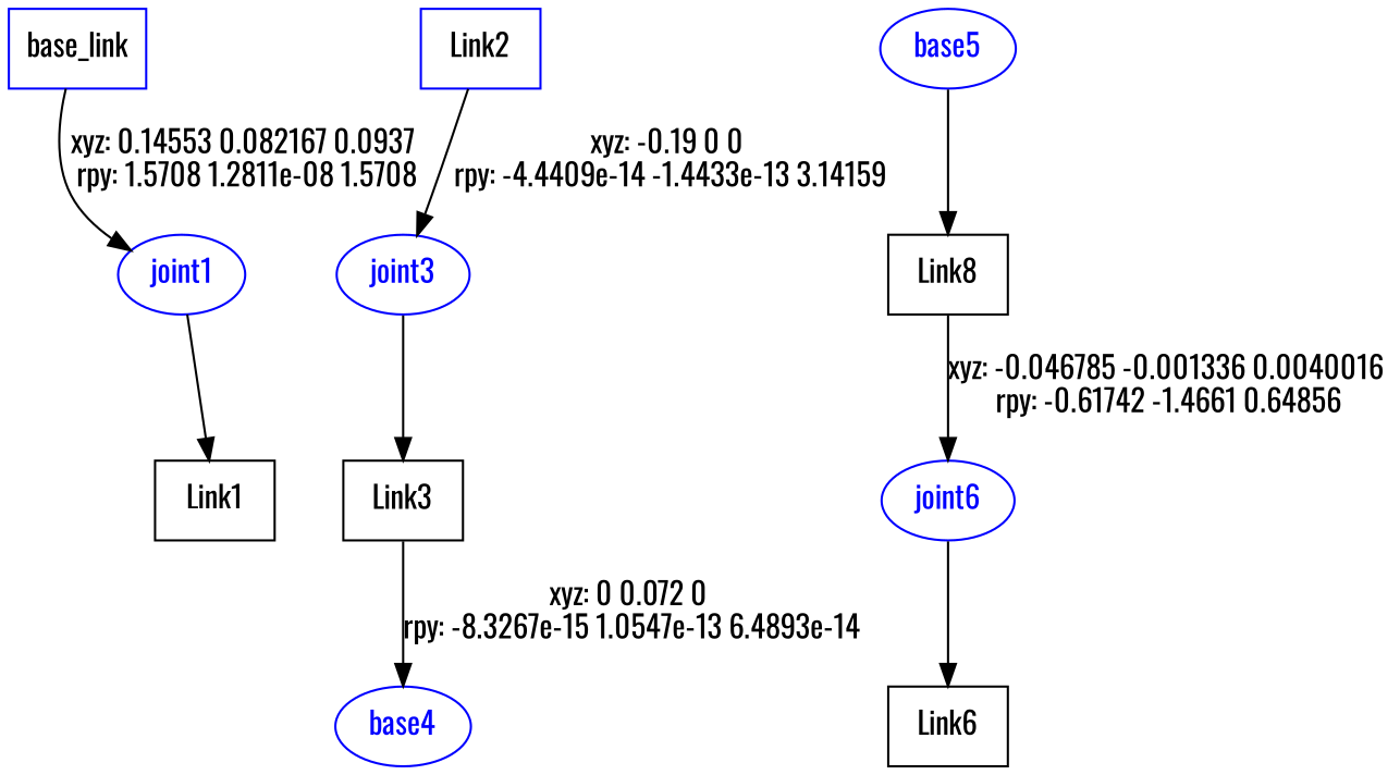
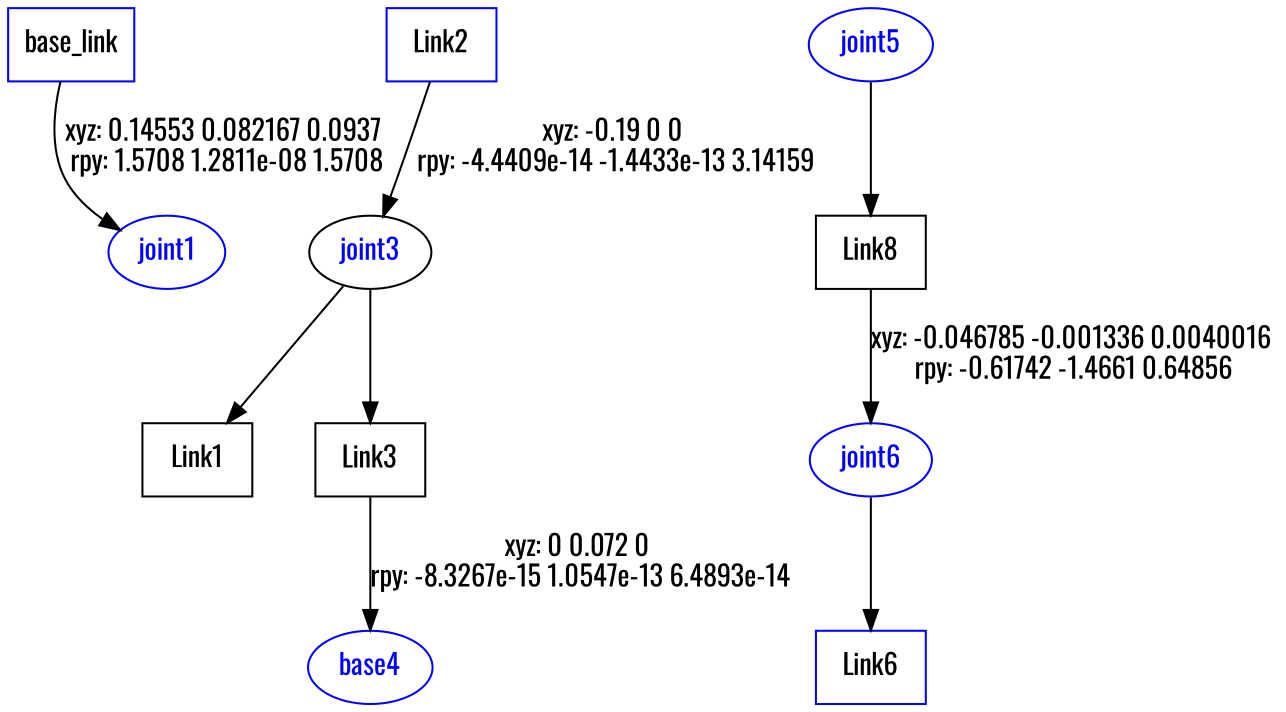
  digraph {
    fontname=Oswald
    node [color=blue fontname=Oswald shape=box]
    edge [fontname=Oswald]
    n1 [label=base_link]
    joint1 [fontcolor=blue shape=ellipse]
    n3 [label=Link1 color=""]
    n4 [label=Link2]
-   joint3 [fontcolor=blue shape=ellipse]
+   joint3 [color=black fontcolor=blue shape=ellipse]
    n6 [label=Link3 color=""]
    n7 [fontcolor=blue label=base4 shape=ellipse]
-   joint5 [fontcolor=blue shape=ellipse label=base5]
+   joint5 [fontcolor=blue shape=ellipse]
    n9 [label=Link8 color=""]
    joint6 [fontcolor=blue shape=ellipse]
-   n11 [label=Link6 color=""]
+   n11 [label=Link6]
    n1 -> joint1 [label="xyz: 0.14553 0.082167 0.0937 \nrpy: 1.5708 1.2811e-08 1.5708"]
-   joint1 -> n3
+   joint3 -> n3
    n4 -> joint3 [label="xyz: -0.19 0 0 \nrpy: -4.4409e-14 -1.4433e-13 3.14159"]
    joint3 -> n6
    n6 -> n7 [label="xyz: 0 0.072 0 \nrpy: -8.3267e-15 1.0547e-13 6.4893e-14"]
    joint5 -> n9
    n9 -> joint6 [label="xyz: -0.046785 -0.001336 0.0040016 \nrpy: -0.61742 -1.4661 0.64856"]
    joint6 -> n11
  }
